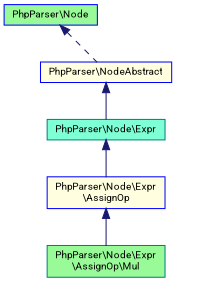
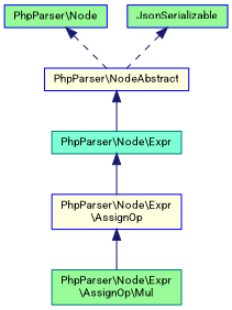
  digraph {
    fontname=Roboto
    node [color=blue fillcolor=palegreen fontname=Roboto fontsize=10 shape=record style=filled]
    edge [color=midnightblue dir=back fontname=Roboto fontsize=10 labelfontname=Helvetica labelfontsize=10 style=solid]
    Node0 [color=teal fontcolor=black height=0.2 label="PhpParser\\Node\\Expr\l\\AssignOp\\Mul" width=0.4]
    Node1 [fillcolor=lightyellow height=0.2 label="PhpParser\\Node\\Expr\l\\AssignOp" width=0.4]
    Node2 [color=teal fillcolor=aquamarine height=0.2 label="PhpParser\\Node\\Expr" width=0.4]
    Node3 [fillcolor=lightyellow height=0.2 label="PhpParser\\NodeAbstract" width=0.4]
    Node4 [height=0.2 label="PhpParser\\Node" width=0.4]
+   n6 [height=0.2 label=JsonSerializable width=0.4]
    Node1 -> Node0
    Node2 -> Node1
    Node3 -> Node2
    Node4 -> Node3 [style=dashed]
+   n6 -> Node3 [style=dashed]
  }
